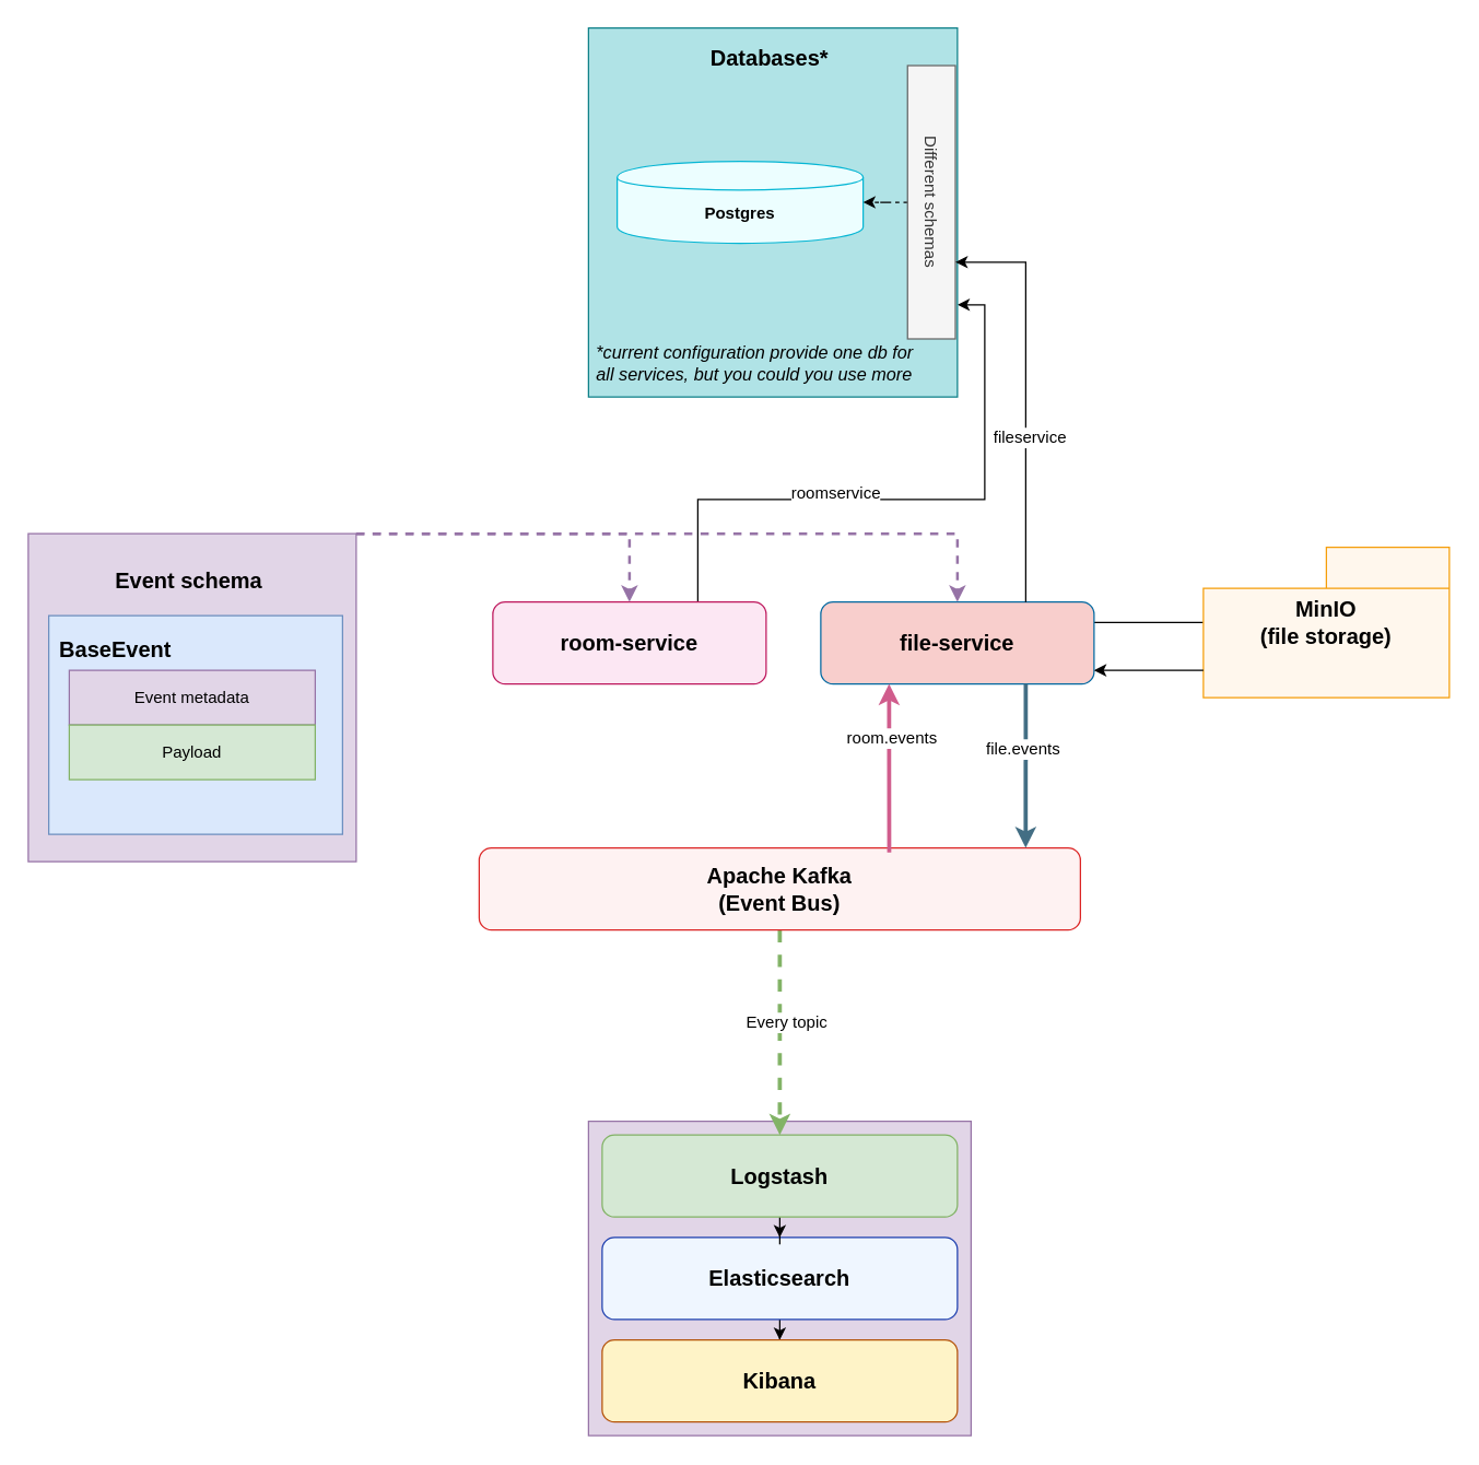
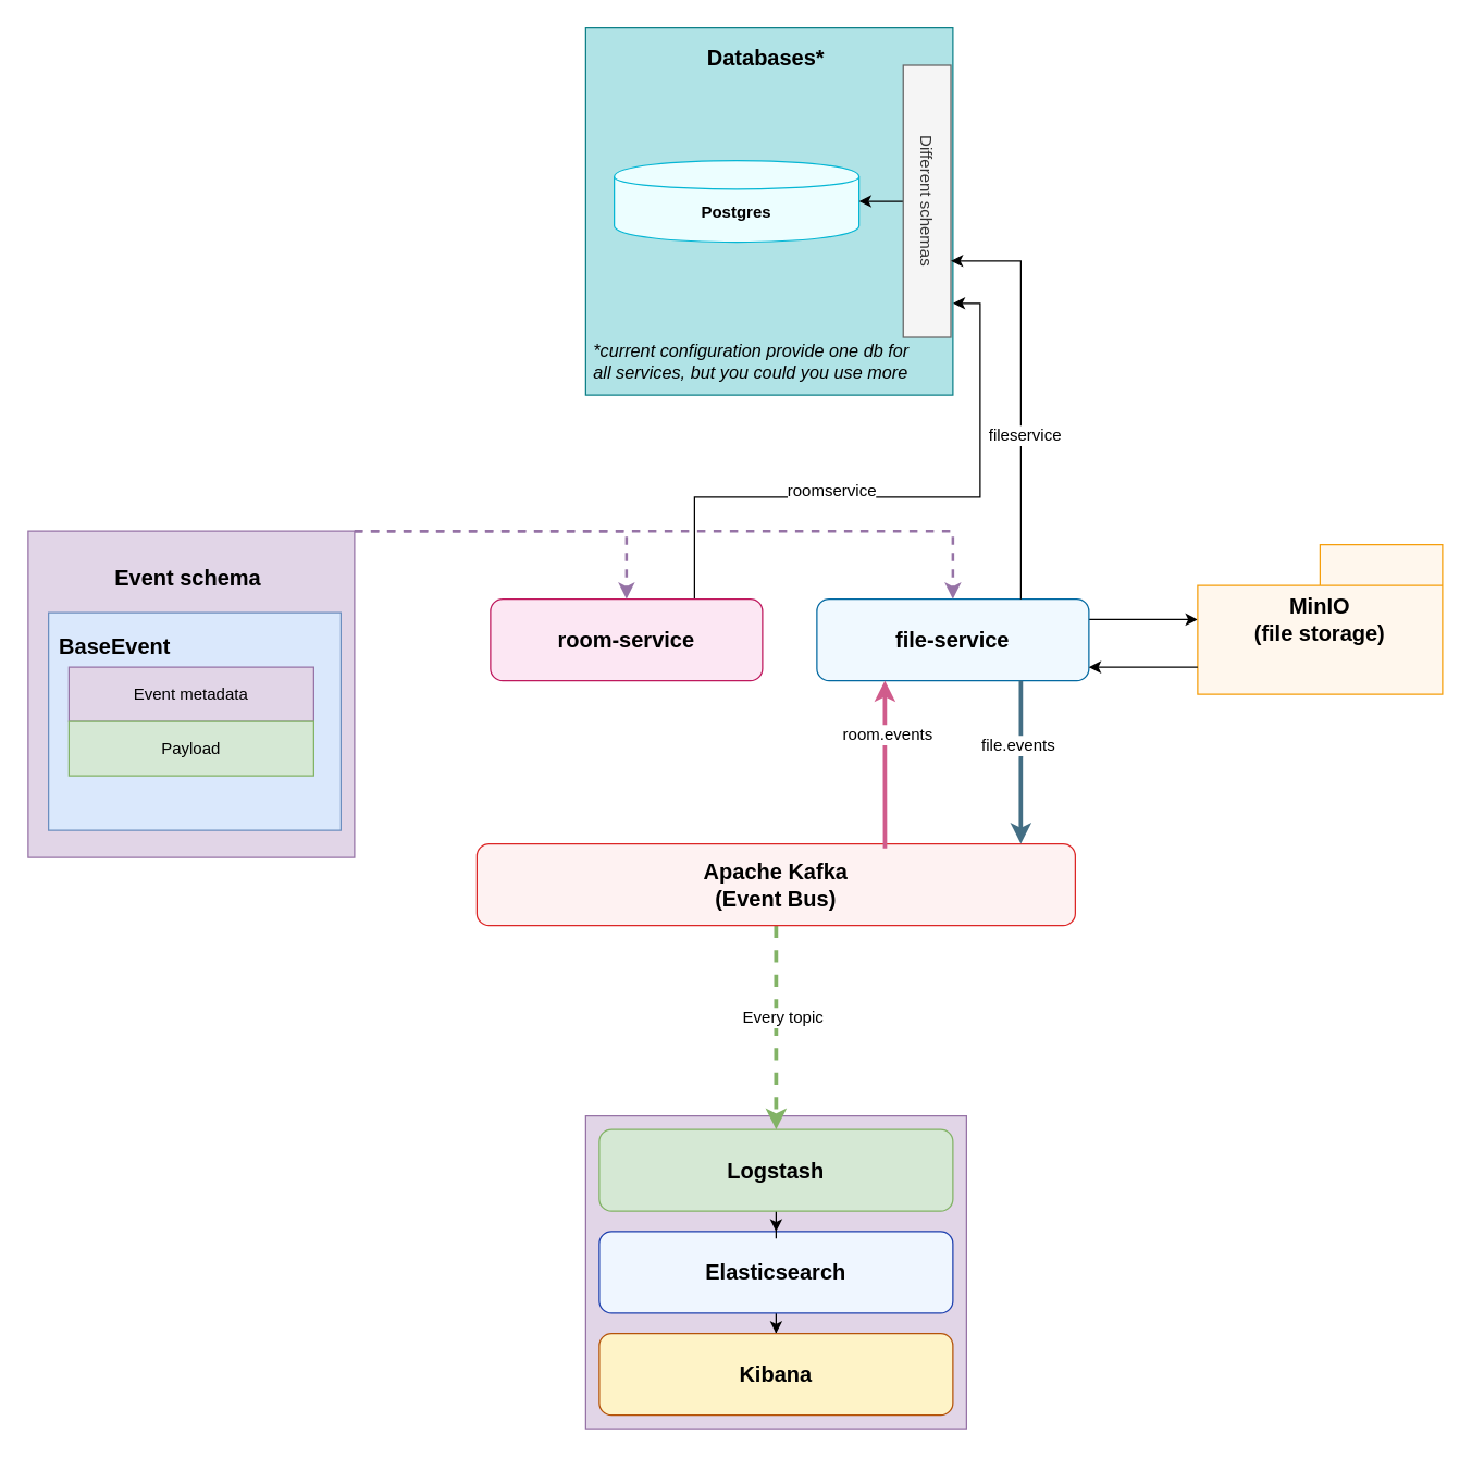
  <mxCell id="0" />
  <mxCell id="1" parent="0" />
  <mxCell id="2" value="" style="rounded=0;whiteSpace=wrap;html=1;fillColor=#e1d5e7;strokeColor=#9673a6;" vertex="1" parent="1"><mxGeometry x="430" y="820" width="280" height="230" as="geometry" /></mxCell>
  <mxCell id="3" style="edgeStyle=orthogonalEdgeStyle;rounded=0;orthogonalLoop=1;jettySize=auto;html=1;exitX=0.75;exitY=0;exitDx=0;exitDy=0;entryX=1;entryY=0.75;entryDx=0;entryDy=0;fontFamily=Helvetica;fontSize=12;fontColor=default;" edge="1" parent="1" source="5" target="24"><mxGeometry relative="1" as="geometry" /></mxCell>
  <mxCell id="4" value="roomservice" style="edgeLabel;html=1;align=center;verticalAlign=middle;resizable=0;points=[];pointerEvents=0;fontFamily=Helvetica;fontSize=12;fontColor=default;fillColor=none;gradientColor=none;" vertex="1" connectable="0" parent="3"><mxGeometry x="0.413" y="-4" relative="1" as="geometry"><mxPoint x="-114" y="26" as="offset" /></mxGeometry></mxCell>
  <mxCell id="5" value="&lt;b&gt;&lt;font style=&quot;font-size: 16px;&quot;&gt;room-service&lt;/font&gt;&lt;/b&gt;" style="rounded=1;whiteSpace=wrap;html=1;fillColor=#FCE7F3;strokeColor=#BE185D;fontSize=12;" vertex="1" parent="1"><mxGeometry x="360" y="440" width="200" height="60" as="geometry" /></mxCell>
- <mxCell id="6" style="edgeStyle=orthogonalEdgeStyle;rounded=0;orthogonalLoop=1;jettySize=auto;html=1;exitX=1;exitY=0.25;exitDx=0;exitDy=0;fontFamily=Helvetica;fontSize=12;fontColor=default;endArrow=none;" edge="1" parent="1" source="7" target="11"><mxGeometry relative="1" as="geometry" /></mxCell>
- <mxCell id="7" value="&lt;b&gt;&lt;font style=&quot;font-size: 16px;&quot;&gt;file-service&lt;/font&gt;&lt;/b&gt;" style="rounded=1;whiteSpace=wrap;html=1;fillColor=#f8cecc;strokeColor=#0369A1;fontSize=12;" vertex="1" parent="1"><mxGeometry x="600" y="440" width="200" height="60" as="geometry" /></mxCell>
+ <mxCell id="6" style="edgeStyle=orthogonalEdgeStyle;rounded=0;orthogonalLoop=1;jettySize=auto;html=1;exitX=1;exitY=0.25;exitDx=0;exitDy=0;fontFamily=Helvetica;fontSize=12;fontColor=default;" edge="1" parent="1" source="7" target="11"><mxGeometry relative="1" as="geometry" /></mxCell>
+ <mxCell id="7" value="&lt;b&gt;&lt;font style=&quot;font-size: 16px;&quot;&gt;file-service&lt;/font&gt;&lt;/b&gt;" style="rounded=1;whiteSpace=wrap;html=1;fillColor=#F0F9FF;strokeColor=#0369A1;fontSize=12;" vertex="1" parent="1"><mxGeometry x="600" y="440" width="200" height="60" as="geometry" /></mxCell>
  <mxCell id="8" style="edgeStyle=orthogonalEdgeStyle;rounded=0;orthogonalLoop=1;jettySize=auto;html=1;fontFamily=Helvetica;fontSize=12;fontColor=default;strokeWidth=3;fillColor=#d5e8d4;strokeColor=#82b366;dashed=1;" edge="1" parent="1" source="10" target="16"><mxGeometry relative="1" as="geometry" /></mxCell>
  <mxCell id="9" value="Every topic" style="edgeLabel;html=1;align=center;verticalAlign=middle;resizable=0;points=[];pointerEvents=0;fontFamily=Helvetica;fontSize=12;fontColor=default;fillColor=none;gradientColor=none;" vertex="1" connectable="0" parent="8"><mxGeometry x="-0.108" y="4" relative="1" as="geometry"><mxPoint as="offset" /></mxGeometry></mxCell>
  <mxCell id="10" value="&lt;font style=&quot;font-size: 16px;&quot;&gt;&lt;b style=&quot;&quot;&gt;Apache Kafka&lt;br&gt;(Event Bus)&lt;/b&gt;&lt;/font&gt;" style="rounded=1;whiteSpace=wrap;html=1;fillColor=#FEF2F2;strokeColor=#DC2626;fontSize=12;" vertex="1" parent="1"><mxGeometry x="350" y="620" width="440" height="60" as="geometry" /></mxCell>
  <mxCell id="11" value="&lt;b&gt;&lt;font style=&quot;font-size: 16px;&quot;&gt;MinIO&lt;/font&gt;&lt;/b&gt;&lt;div&gt;&lt;b&gt;&lt;font style=&quot;font-size: 16px;&quot;&gt;(file storage)&lt;/font&gt;&lt;/b&gt;&lt;/div&gt;" style="shape=folder;whiteSpace=wrap;html=1;fillColor=#FFF7ED;strokeColor=#F59E0B;fontSize=12;tabWidth=90;tabHeight=30;" vertex="1" parent="1"><mxGeometry x="880" y="400" width="180" height="110" as="geometry" /></mxCell>
  <mxCell id="12" style="edgeStyle=orthogonalEdgeStyle;rounded=0;orthogonalLoop=1;jettySize=auto;html=1;" edge="1" parent="1" source="13" target="14"><mxGeometry relative="1" as="geometry" /></mxCell>
  <mxCell id="13" value="Elasticsearch" style="rounded=1;whiteSpace=wrap;html=1;fillColor=#EFF6FF;strokeColor=#1E40AF;fontSize=16;fontStyle=1" vertex="1" parent="1"><mxGeometry x="440" y="905" width="260" height="60" as="geometry" /></mxCell>
  <mxCell id="14" value="Kibana" style="rounded=1;whiteSpace=wrap;html=1;fillColor=#FEF3C7;strokeColor=#B45309;fontSize=16;fontStyle=1" vertex="1" parent="1"><mxGeometry x="440" y="980" width="260" height="60" as="geometry" /></mxCell>
  <mxCell id="15" style="edgeStyle=orthogonalEdgeStyle;rounded=0;orthogonalLoop=1;jettySize=auto;html=1;" edge="1" parent="1" source="16" target="13"><mxGeometry relative="1" as="geometry" /></mxCell>
  <mxCell id="16" value="Logstash" style="rounded=1;whiteSpace=wrap;html=1;fillColor=#d5e8d4;strokeColor=#82b366;fontSize=16;fontStyle=1" vertex="1" parent="1"><mxGeometry x="440" y="830" width="260" height="60" as="geometry" /></mxCell>
  <mxCell id="17" style="edgeStyle=orthogonalEdgeStyle;rounded=0;orthogonalLoop=1;jettySize=auto;html=1;exitX=1;exitY=0;exitDx=0;exitDy=0;entryX=0.5;entryY=0;entryDx=0;entryDy=0;fontFamily=Helvetica;fontSize=12;fontColor=default;strokeWidth=2;fillColor=#e1d5e7;strokeColor=#9673a6;dashed=1;" edge="1" parent="1" source="19" target="5"><mxGeometry relative="1" as="geometry"><Array as="points"><mxPoint x="460" y="390" /></Array></mxGeometry></mxCell>
  <mxCell id="18" style="edgeStyle=orthogonalEdgeStyle;rounded=0;orthogonalLoop=1;jettySize=auto;html=1;exitX=1;exitY=0;exitDx=0;exitDy=0;entryX=0.5;entryY=0;entryDx=0;entryDy=0;fontFamily=Helvetica;fontSize=12;fontColor=default;strokeWidth=2;fillColor=#e1d5e7;strokeColor=#9673a6;dashed=1;" edge="1" parent="1" source="19" target="7"><mxGeometry relative="1" as="geometry"><Array as="points"><mxPoint x="700" y="390" /></Array></mxGeometry></mxCell>
  <mxCell id="19" value="&lt;font style=&quot;font-size: 16px;&quot;&gt;&lt;b&gt;Event schema&lt;/b&gt;&amp;nbsp;&lt;/font&gt;&lt;div&gt;&lt;br&gt;&lt;/div&gt;&lt;div&gt;&lt;br&gt;&lt;/div&gt;&lt;div&gt;&lt;br&gt;&lt;/div&gt;&lt;div&gt;&lt;br&gt;&lt;/div&gt;&lt;div&gt;&lt;br&gt;&lt;/div&gt;&lt;div&gt;&lt;br&gt;&lt;/div&gt;&lt;div&gt;&lt;br&gt;&lt;/div&gt;&lt;div&gt;&lt;br&gt;&lt;/div&gt;&lt;div&gt;&lt;br&gt;&lt;/div&gt;&lt;div&gt;&lt;br&gt;&lt;/div&gt;&lt;div&gt;&lt;br&gt;&lt;/div&gt;&lt;div&gt;&lt;br&gt;&lt;/div&gt;" style="whiteSpace=wrap;html=1;aspect=fixed;fillColor=#e1d5e7;strokeColor=#9673a6;" vertex="1" parent="1"><mxGeometry x="20" y="390" width="240" height="240" as="geometry" /></mxCell>
  <mxCell id="20" value="" style="rounded=0;whiteSpace=wrap;html=1;fillColor=#dae8fc;strokeColor=#6c8ebf;" vertex="1" parent="1"><mxGeometry x="35" y="450" width="215" height="160" as="geometry" /></mxCell>
  <mxCell id="21" value="&lt;b&gt;&lt;font style=&quot;font-size: 16px;&quot;&gt;BaseEvent&lt;/font&gt;&lt;/b&gt;" style="text;html=1;align=center;verticalAlign=middle;whiteSpace=wrap;rounded=0;" vertex="1" parent="1"><mxGeometry x="54" y="460" width="60" height="30" as="geometry" /></mxCell>
  <mxCell id="22" value="Event metadata" style="rounded=0;whiteSpace=wrap;html=1;fillColor=#e1d5e7;strokeColor=#9673a6;" vertex="1" parent="1"><mxGeometry x="50" y="490" width="180" height="40" as="geometry" /></mxCell>
  <mxCell id="23" value="Payload" style="rounded=0;whiteSpace=wrap;html=1;fillColor=#d5e8d4;strokeColor=#82b366;" vertex="1" parent="1"><mxGeometry x="50" y="530" width="180" height="40" as="geometry" /></mxCell>
  <mxCell id="24" value="&lt;font style=&quot;font-size: 16px;&quot;&gt;&lt;b&gt;Databases*&amp;nbsp;&lt;/b&gt;&lt;/font&gt;&lt;div&gt;&lt;font style=&quot;font-size: 16px;&quot;&gt;&lt;b&gt;&lt;br&gt;&lt;/b&gt;&lt;/font&gt;&lt;/div&gt;&lt;div&gt;&lt;font style=&quot;font-size: 16px;&quot;&gt;&lt;b&gt;&lt;br&gt;&lt;/b&gt;&lt;/font&gt;&lt;/div&gt;&lt;div&gt;&lt;font style=&quot;font-size: 16px;&quot;&gt;&lt;b&gt;&lt;br&gt;&lt;/b&gt;&lt;/font&gt;&lt;/div&gt;&lt;div&gt;&lt;font style=&quot;font-size: 16px;&quot;&gt;&lt;b&gt;&lt;br&gt;&lt;/b&gt;&lt;/font&gt;&lt;/div&gt;&lt;div&gt;&lt;font style=&quot;font-size: 16px;&quot;&gt;&lt;b&gt;&lt;br&gt;&lt;/b&gt;&lt;/font&gt;&lt;/div&gt;&lt;div&gt;&lt;font style=&quot;font-size: 16px;&quot;&gt;&lt;b&gt;&lt;br&gt;&lt;/b&gt;&lt;/font&gt;&lt;/div&gt;&lt;div&gt;&lt;font style=&quot;font-size: 16px;&quot;&gt;&lt;b&gt;&lt;br&gt;&lt;/b&gt;&lt;/font&gt;&lt;/div&gt;&lt;div&gt;&lt;font style=&quot;font-size: 16px;&quot;&gt;&lt;b&gt;&lt;br&gt;&lt;/b&gt;&lt;/font&gt;&lt;/div&gt;&lt;div&gt;&lt;font style=&quot;font-size: 16px;&quot;&gt;&lt;b&gt;&lt;br&gt;&lt;/b&gt;&lt;/font&gt;&lt;/div&gt;&lt;div&gt;&lt;font style=&quot;font-size: 16px;&quot;&gt;&lt;b&gt;&lt;br&gt;&lt;/b&gt;&lt;/font&gt;&lt;/div&gt;&lt;div&gt;&lt;font style=&quot;font-size: 16px;&quot;&gt;&lt;b&gt;&lt;br&gt;&lt;/b&gt;&lt;/font&gt;&lt;/div&gt;&lt;div&gt;&lt;br&gt;&lt;/div&gt;" style="whiteSpace=wrap;html=1;aspect=fixed;fillColor=#b0e3e6;strokeColor=#0e8088;" vertex="1" parent="1"><mxGeometry x="430" y="20" width="270" height="270" as="geometry" /></mxCell>
  <mxCell id="25" value="&lt;div&gt;&lt;b&gt;&lt;br&gt;&lt;/b&gt;&lt;/div&gt;&lt;div&gt;&lt;b&gt;&lt;br&gt;&lt;/b&gt;&lt;/div&gt;&lt;b&gt;Postgres&lt;/b&gt;&lt;div&gt;&lt;br&gt;&lt;/div&gt;" style="shape=cylinder;whiteSpace=wrap;html=1;fillColor=#ECFEFF;strokeColor=#06B6D4;fontSize=12;" vertex="1" parent="1"><mxGeometry x="451" y="117.5" width="180" height="60" as="geometry" /></mxCell>
  <mxCell id="26" value="*current configuration provide one db for all services, but you could you use more" style="text;html=1;align=left;verticalAlign=middle;whiteSpace=wrap;rounded=0;fontStyle=2;fontSize=13;" vertex="1" parent="1"><mxGeometry x="434" y="250" width="236" height="30" as="geometry" /></mxCell>
- <mxCell id="27" style="edgeStyle=orthogonalEdgeStyle;rounded=0;orthogonalLoop=1;jettySize=auto;html=1;fontFamily=Helvetica;fontSize=12;fontColor=default;dashed=1;" edge="1" parent="1" source="28" target="25"><mxGeometry relative="1" as="geometry" /></mxCell>
+ <mxCell id="27" style="edgeStyle=orthogonalEdgeStyle;rounded=0;orthogonalLoop=1;jettySize=auto;html=1;fontFamily=Helvetica;fontSize=12;fontColor=default;" edge="1" parent="1" source="28" target="25"><mxGeometry relative="1" as="geometry" /></mxCell>
  <mxCell id="28" value="Different schemas" style="rounded=0;whiteSpace=wrap;html=1;rotation=90;fillColor=#f5f5f5;fontColor=#333333;strokeColor=#666666;" vertex="1" parent="1"><mxGeometry x="581" y="130" width="200" height="35" as="geometry" /></mxCell>
  <mxCell id="29" style="edgeStyle=orthogonalEdgeStyle;rounded=0;orthogonalLoop=1;jettySize=auto;html=1;exitX=0.25;exitY=1;exitDx=0;exitDy=0;entryX=0.682;entryY=0.056;entryDx=0;entryDy=0;entryPerimeter=0;fontFamily=Helvetica;fontSize=12;fontColor=default;endArrow=none;endFill=0;startArrow=classic;startFill=1;strokeColor=light-dark(#d05c8c, #ff5dff);strokeWidth=3;" edge="1" parent="1" source="7" target="10"><mxGeometry relative="1" as="geometry" /></mxCell>
  <mxCell id="30" value="room.events" style="edgeLabel;html=1;align=center;verticalAlign=middle;resizable=0;points=[];pointerEvents=0;fontFamily=Helvetica;fontSize=12;fontColor=default;fillColor=none;gradientColor=none;" vertex="1" connectable="0" parent="29"><mxGeometry x="-0.353" y="1" relative="1" as="geometry"><mxPoint y="-1" as="offset" /></mxGeometry></mxCell>
  <mxCell id="31" style="edgeStyle=orthogonalEdgeStyle;rounded=0;orthogonalLoop=1;jettySize=auto;html=1;exitX=0.75;exitY=1;exitDx=0;exitDy=0;entryX=0.909;entryY=-0.001;entryDx=0;entryDy=0;entryPerimeter=0;fontFamily=Helvetica;fontSize=12;fontColor=default;strokeWidth=3;strokeColor=light-dark(#436e84, #ededed);" edge="1" parent="1" source="7" target="10"><mxGeometry relative="1" as="geometry" /></mxCell>
  <mxCell id="32" value="file.events" style="edgeLabel;html=1;align=center;verticalAlign=middle;resizable=0;points=[];pointerEvents=0;fontFamily=Helvetica;fontSize=12;fontColor=default;fillColor=none;gradientColor=none;" vertex="1" connectable="0" parent="31"><mxGeometry x="-0.196" y="-2" relative="1" as="geometry"><mxPoint as="offset" /></mxGeometry></mxCell>
  <mxCell id="33" style="edgeStyle=orthogonalEdgeStyle;rounded=0;orthogonalLoop=1;jettySize=auto;html=1;exitX=0;exitY=0;exitDx=0;exitDy=90;exitPerimeter=0;fontFamily=Helvetica;fontSize=12;fontColor=default;" edge="1" parent="1" source="11"><mxGeometry relative="1" as="geometry"><mxPoint x="800" y="490" as="targetPoint" /></mxGeometry></mxCell>
  <mxCell id="34" style="edgeStyle=orthogonalEdgeStyle;rounded=0;orthogonalLoop=1;jettySize=auto;html=1;exitX=0.75;exitY=0;exitDx=0;exitDy=0;entryX=0.719;entryY=-0.001;entryDx=0;entryDy=0;entryPerimeter=0;fontFamily=Helvetica;fontSize=12;fontColor=default;" edge="1" parent="1" source="7" target="28"><mxGeometry relative="1" as="geometry" /></mxCell>
  <mxCell id="35" value="fileservice" style="edgeLabel;html=1;align=center;verticalAlign=middle;resizable=0;points=[];pointerEvents=0;fontFamily=Helvetica;fontSize=12;fontColor=default;fillColor=none;gradientColor=none;" vertex="1" connectable="0" parent="34"><mxGeometry x="-0.195" y="-2" relative="1" as="geometry"><mxPoint as="offset" /></mxGeometry></mxCell>
